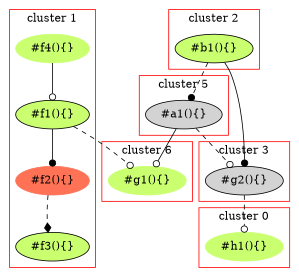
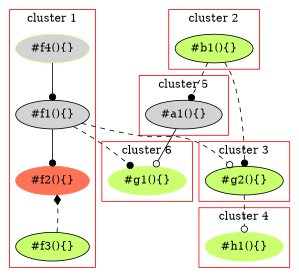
  digraph {
    node [style=filled]
    edge [arrowhead=odot style=dashed]
-   n1 [label="#f1(){}" fillcolor=darkolivegreen1]
+   n1 [label="#f1(){}"]
    n2 [color=coral1 label="#f2(){}"]
    n3 [fillcolor=darkolivegreen1 label="#f3(){}"]
-   n4 [color=darkolivegreen1 label="#f4(){}"]
+   n4 [color=darkolivegreen1 label="#f4(){}" fillcolor=lightgrey]
    n5 [fillcolor=darkolivegreen1 label="#b1(){}"]
-   n6 [label="#g2(){}"]
+   n6 [label="#g2(){}" fillcolor=darkolivegreen1]
    n7 [color=darkolivegreen1 label="#h1(){}"]
    n8 [label="#a1(){}"]
    n9 [color=darkolivegreen1 label="#g1(){}"]
    subgraph cluster_1 {
      color=red
      label="cluster 1"
      n1
      n2
      n3
      n4
    }
    subgraph cluster_2 {
      color=red
      label="cluster 2"
      n5
    }
    subgraph cluster_3 {
      color=red
      label="cluster 3"
      n6
    }
    subgraph cluster_4 {
      color=red
-     label="cluster 0"
+     label="cluster 4"
      n7
    }
    subgraph cluster_5 {
      color=red
      label="cluster 5"
      n8
    }
    subgraph cluster_6 {
      color=red
      label="cluster 6"
      n9
    }
    n1 -> n2 [arrowhead=dot style=solid]
-   n8 -> n6
-   n1 -> n9
-   n2 -> n3 [arrowhead=diamond]
-   n4 -> n1 [style=solid]
-   n5 -> n6 [arrowhead=dot style=solid]
+   n1 -> n6
+   n1 -> n9 [arrowhead=dot]
+   n3 -> n2 [arrowhead=diamond]
+   n4 -> n1 [arrowhead=dot style=solid]
+   n5 -> n6 [arrowhead=dot]
    n5 -> n8 [arrowhead=dot]
    n6 -> n7
    n8 -> n9 [style=solid]
  }
